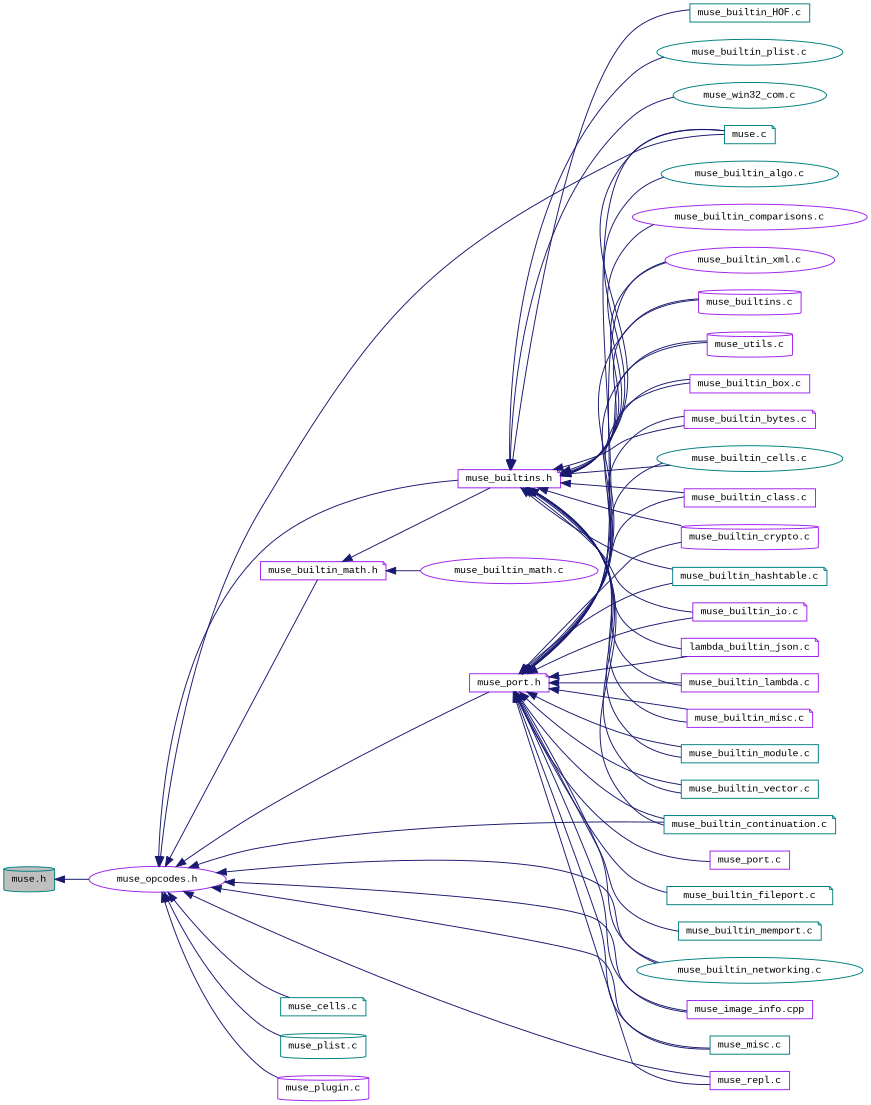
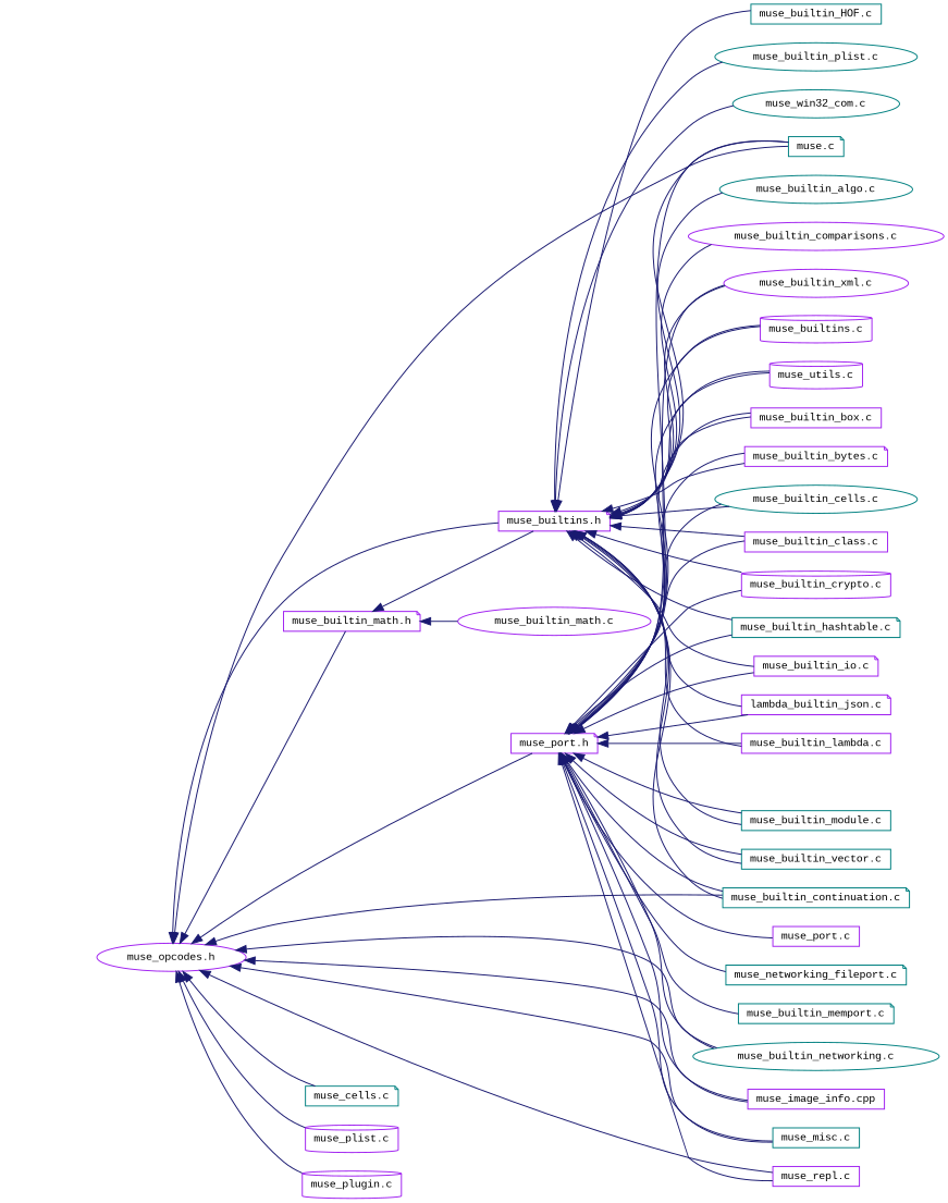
  digraph {
    fontname="Liberation Mono"
    rankdir=LR
    node [color=purple fillcolor=white fontname="Liberation Mono" fontsize=10 shape=note style=filled]
    edge [color=midnightblue dir=back fontname="Liberation Mono" fontsize=10 labelfontname=FreeSans labelfontsize=10 style=solid]
-   n1 [color=teal fillcolor=grey75 fontcolor=black height=0.2 label="muse.h" shape=cylinder width=0.4]
    n2 [height=0.2 label="muse_opcodes.h" shape=ellipse width=0.4]
    n3 [color=teal height=0.2 label="muse.c" width=0.4]
    n4 [height=0.2 label="muse_builtins.h" width=0.4]
    n5 [color=teal height=0.2 label="muse_builtin_continuation.c" width=0.4]
    n6 [height=0.2 label="muse_builtin_math.h" width=0.4]
    n7 [height=0.2 label="muse_port.h" width=0.4]
    n8 [color=teal height=0.2 label="muse_builtin_networking.c" shape=ellipse width=0.4]
    n9 [height=0.2 label="muse_image_info.cpp" shape=box width=0.4]
    n10 [color=teal height=0.2 label="muse_misc.c" shape=box width=0.4]
    n11 [height=0.2 label="muse_repl.c" shape=box width=0.4]
    n12 [color=teal height=0.2 label="muse_cells.c" width=0.4]
-   n13 [color=teal height=0.2 label="muse_plist.c" shape=cylinder width=0.4]
+   n13 [height=0.2 label="muse_plist.c" shape=cylinder width=0.4]
    n14 [height=0.2 label="muse_plugin.c" shape=cylinder width=0.4]
    n15 [color=teal height=0.2 label="muse_builtin_algo.c" shape=ellipse width=0.4]
    n16 [height=0.2 label="muse_builtin_box.c" shape=box width=0.4]
    n17 [height=0.2 label="muse_builtin_bytes.c" width=0.4]
    n18 [color=teal height=0.2 label="muse_builtin_cells.c" shape=ellipse width=0.4]
    n19 [height=0.2 label="muse_builtin_class.c" shape=box width=0.4]
    n20 [height=0.2 label="muse_builtin_comparisons.c" shape=ellipse width=0.4]
    n21 [height=0.2 label="muse_builtin_crypto.c" shape=cylinder width=0.4]
    n22 [color=teal height=0.2 label="muse_builtin_hashtable.c" width=0.4]
    n23 [color=teal height=0.2 label="muse_builtin_HOF.c" shape=box width=0.4]
    n24 [height=0.2 label="muse_builtin_io.c" width=0.4]
    n25 [height=0.2 label="lambda_builtin_json.c" width=0.4]
    n26 [height=0.2 label="muse_builtin_lambda.c" shape=box width=0.4]
-   n27 [height=0.2 label="muse_builtin_misc.c" width=0.4]
    n28 [color=teal height=0.2 label="muse_builtin_module.c" shape=box width=0.4]
    n29 [color=teal height=0.2 label="muse_builtin_plist.c" shape=ellipse width=0.4]
    n30 [color=teal height=0.2 label="muse_builtin_vector.c" shape=box width=0.4]
    n31 [height=0.2 label="muse_builtin_xml.c" shape=ellipse width=0.4]
    n32 [height=0.2 label="muse_builtins.c" shape=cylinder width=0.4]
    n33 [height=0.2 label="muse_utils.c" shape=cylinder width=0.4]
    n34 [color=teal height=0.2 label="muse_win32_com.c" shape=ellipse width=0.4]
    n35 [height=0.2 label="muse_builtin_math.c" shape=ellipse width=0.4]
-   n36 [color=teal height=0.2 label="muse_builtin_fileport.c" width=0.4]
+   n36 [color=teal height=0.2 label="muse_networking_fileport.c" width=0.4]
    n37 [color=teal height=0.2 label="muse_builtin_memport.c" width=0.4]
    n38 [height=0.2 label="muse_port.c" shape=box width=0.4]
-   n1 -> n2
    n2 -> n3
    n2 -> n4
    n2 -> n5
    n2 -> n6
    n2 -> n7
    n2 -> n8
    n2 -> n9
    n2 -> n10
    n2 -> n11
    n2 -> n12
    n2 -> n13
    n2 -> n14
    n4 -> n3
    n4 -> n5
    n4 -> n15
    n4 -> n16
    n4 -> n17
    n4 -> n18
    n4 -> n19
    n4 -> n20
    n4 -> n21
    n4 -> n22
    n4 -> n23
    n4 -> n24
    n4 -> n25
    n4 -> n26
-   n4 -> n27
    n4 -> n28
    n4 -> n29
    n4 -> n30
    n4 -> n31
    n4 -> n32
    n4 -> n33
    n4 -> n34
    n6 -> n4
    n6 -> n35
    n7 -> n3
    n7 -> n5
    n7 -> n8
    n7 -> n9
    n7 -> n10
    n7 -> n11
    n7 -> n16
    n7 -> n17
    n7 -> n18
    n7 -> n19
    n7 -> n21
    n7 -> n22
    n7 -> n24
    n7 -> n25
    n7 -> n26
-   n7 -> n27
    n7 -> n28
    n7 -> n30
    n7 -> n31
    n7 -> n32
    n7 -> n33
    n7 -> n36
    n7 -> n37
    n7 -> n38
  }
